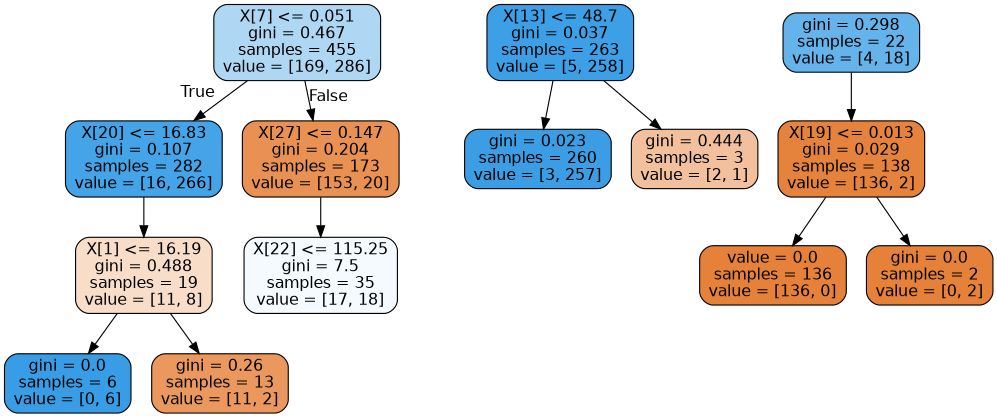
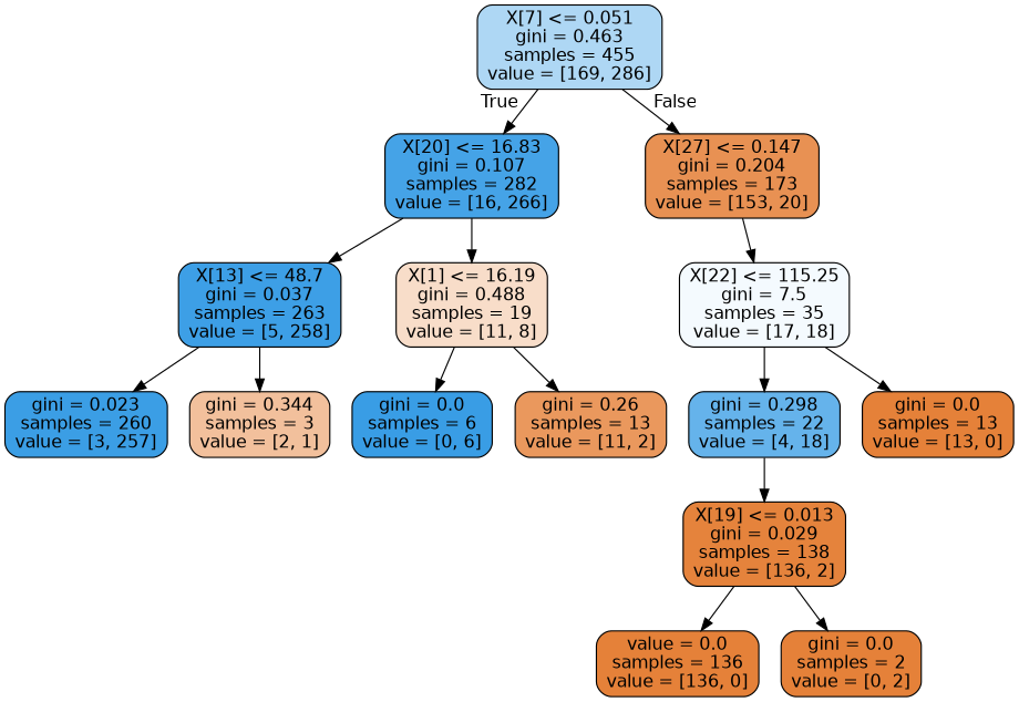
  digraph {
    node [color=black fillcolor="#e58139" fontname=helvetica shape=box style="filled, rounded"]
    edge [fontname=helvetica]
-   n1 [fillcolor="#aed7f4" label="X[7] <= 0.051\ngini = 0.467\nsamples = 455\nvalue = [169, 286]"]
+   n1 [fillcolor="#aed7f4" label="X[7] <= 0.051\ngini = 0.463\nsamples = 455\nvalue = [169, 286]"]
    n2 [fillcolor="#45a3e7" label="X[20] <= 16.83\ngini = 0.107\nsamples = 282\nvalue = [16, 266]"]
    n3 [fillcolor="#e89153" label="X[27] <= 0.147\ngini = 0.204\nsamples = 173\nvalue = [153, 20]"]
    n4 [fillcolor="#3d9fe6" label="X[13] <= 48.7\ngini = 0.037\nsamples = 263\nvalue = [5, 258]"]
    n5 [fillcolor="#f8ddc9" label="X[1] <= 16.19\ngini = 0.488\nsamples = 19\nvalue = [11, 8]"]
    n6 [fillcolor="#f4fafe" label="X[22] <= 115.25\ngini = 7.5\nsamples = 35\nvalue = [17, 18]"]
    n7 [fillcolor="#3b9ee5" label="gini = 0.023\nsamples = 260\nvalue = [3, 257]"]
-   n8 [fillcolor="#f2c09c" label="gini = 0.444\nsamples = 3\nvalue = [2, 1]"]
+   n8 [fillcolor="#f2c09c" label="gini = 0.344\nsamples = 3\nvalue = [2, 1]"]
    n9 [fillcolor="#399de5" label="gini = 0.0\nsamples = 6\nvalue = [0, 6]"]
    n10 [fillcolor="#ea985d" label="gini = 0.26\nsamples = 13\nvalue = [11, 2]"]
    n11 [fillcolor="#65b3eb" label="gini = 0.298\nsamples = 22\nvalue = [4, 18]"]
+   n12 [label="gini = 0.0\nsamples = 13\nvalue = [13, 0]"]
    n13 [fillcolor="#e5833c" label="X[19] <= 0.013\ngini = 0.029\nsamples = 138\nvalue = [136, 2]"]
    n14 [label="value = 0.0\nsamples = 136\nvalue = [136, 0]"]
    n15 [label="gini = 0.0\nsamples = 2\nvalue = [0, 2]"]
    n1 -> n2 [headlabel=True labelangle=45 labeldistance=2.5]
    n1 -> n3 [headlabel=False labelangle=-45 labeldistance=2.5]
+   n2 -> n4
    n2 -> n5
    n3 -> n6
    n4 -> n7
    n4 -> n8
    n5 -> n9
    n5 -> n10
+   n6 -> n11
+   n6 -> n12
    n11 -> n13
    n13 -> n14
    n13 -> n15
  }
